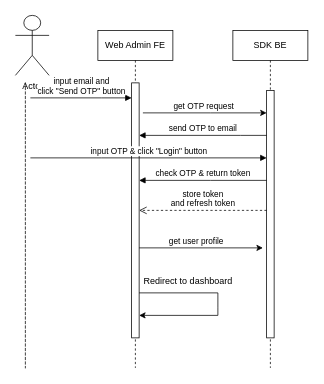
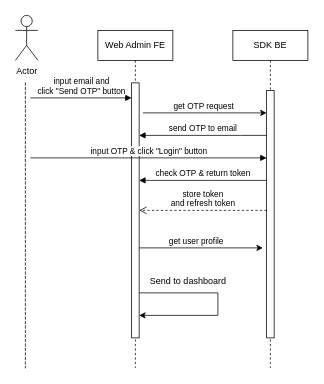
  <mxCell id="0" />
  <mxCell id="1" parent="0" />
  <mxCell id="2" value="Web Admin FE" style="shape=umlLifeline;perimeter=lifelinePerimeter;whiteSpace=wrap;html=1;container=0;dropTarget=0;collapsible=0;recursiveResize=0;outlineConnect=0;portConstraint=eastwest;newEdgeStyle={&quot;edgeStyle&quot;:&quot;elbowEdgeStyle&quot;,&quot;elbow&quot;:&quot;vertical&quot;,&quot;curved&quot;:0,&quot;rounded&quot;:0};" parent="1" vertex="1"><mxGeometry x="130" y="40" width="100" height="450" as="geometry" /></mxCell>
  <mxCell id="3" value="" style="html=1;points=[];perimeter=orthogonalPerimeter;outlineConnect=0;targetShapes=umlLifeline;portConstraint=eastwest;newEdgeStyle={&quot;edgeStyle&quot;:&quot;elbowEdgeStyle&quot;,&quot;elbow&quot;:&quot;vertical&quot;,&quot;curved&quot;:0,&quot;rounded&quot;:0};" parent="2" vertex="1"><mxGeometry x="45" y="70" width="10" height="340" as="geometry" /></mxCell>
  <mxCell id="4" value="" style="endArrow=classic;html=1;rounded=0;" edge="1" parent="2" source="3" target="3"><mxGeometry width="50" height="50" relative="1" as="geometry"><mxPoint x="60" y="350" as="sourcePoint" /><mxPoint x="60" y="380" as="targetPoint" /><Array as="points"><mxPoint x="160" y="350" /><mxPoint x="160" y="370" /><mxPoint x="160" y="380" /></Array></mxGeometry></mxCell>
  <mxCell id="5" value="SDK BE" style="shape=umlLifeline;perimeter=lifelinePerimeter;whiteSpace=wrap;html=1;container=0;dropTarget=0;collapsible=0;recursiveResize=0;outlineConnect=0;portConstraint=eastwest;newEdgeStyle={&quot;edgeStyle&quot;:&quot;elbowEdgeStyle&quot;,&quot;elbow&quot;:&quot;vertical&quot;,&quot;curved&quot;:0,&quot;rounded&quot;:0};" parent="1" vertex="1"><mxGeometry x="310" y="40" width="100" height="450" as="geometry" /></mxCell>
  <mxCell id="6" value="" style="html=1;points=[];perimeter=orthogonalPerimeter;outlineConnect=0;targetShapes=umlLifeline;portConstraint=eastwest;newEdgeStyle={&quot;edgeStyle&quot;:&quot;elbowEdgeStyle&quot;,&quot;elbow&quot;:&quot;vertical&quot;,&quot;curved&quot;:0,&quot;rounded&quot;:0};" parent="5" vertex="1"><mxGeometry x="45" y="80" width="10" height="330" as="geometry" /></mxCell>
  <mxCell id="7" value="store token &lt;br&gt;and refresh token" style="html=1;verticalAlign=bottom;endArrow=open;dashed=1;endSize=8;edgeStyle=elbowEdgeStyle;elbow=vertical;curved=0;rounded=0;" parent="1" source="6" target="3" edge="1"><mxGeometry relative="1" as="geometry"><mxPoint x="285" y="205" as="targetPoint" /><Array as="points"><mxPoint x="280" y="280" /></Array></mxGeometry></mxCell>
  <mxCell id="8" value="send OTP to email" style="html=1;verticalAlign=bottom;endArrow=block;edgeStyle=elbowEdgeStyle;elbow=vertical;curved=0;rounded=0;" parent="1" source="6" target="3" edge="1"><mxGeometry relative="1" as="geometry"><mxPoint x="265" y="160" as="sourcePoint" /><Array as="points"><mxPoint x="320" y="180" /><mxPoint x="250" y="170" /><mxPoint x="280" y="160" /></Array><mxPoint x="190" y="160" as="targetPoint" /></mxGeometry></mxCell>
- <mxCell id="9" value="Actor" style="shape=umlActor;verticalLabelPosition=bottom;verticalAlign=top;html=1;outlineConnect=0;" vertex="1" parent="1"><mxGeometry x="20" y="20" width="45" height="80" as="geometry" /></mxCell>
+ <mxCell id="9" value="Actor" style="shape=umlActor;verticalLabelPosition=bottom;verticalAlign=top;html=1;outlineConnect=0;" vertex="1" parent="1"><mxGeometry x="20" y="20" width="30" height="60" as="geometry" /></mxCell>
  <mxCell id="10" value="" style="shape=partialRectangle;fillColor=none;align=left;verticalAlign=middle;strokeColor=none;spacingLeft=34;rotatable=0;points=[[0,0.5],[1,0.5]];portConstraint=eastwest;dropTarget=0;" vertex="1" parent="1"><mxGeometry x="30" y="110" width="10" height="380" as="geometry" /></mxCell>
  <mxCell id="11" value="" style="shape=partialRectangle;top=0;left=0;bottom=0;fillColor=none;stokeWidth=1;dashed=1;align=left;verticalAlign=middle;spacingLeft=4;spacingRight=4;overflow=hidden;rotatable=0;points=[];portConstraint=eastwest;part=1;" vertex="1" connectable="0" parent="10"><mxGeometry width="3.333" height="380" as="geometry" /></mxCell>
  <mxCell id="12" value="input email and &lt;br&gt;click &quot;Send OTP&quot; button" style="html=1;verticalAlign=bottom;endArrow=block;edgeStyle=elbowEdgeStyle;elbow=horizontal;curved=0;rounded=0;" edge="1" parent="1" source="10" target="3"><mxGeometry relative="1" as="geometry"><mxPoint x="40" y="130" as="sourcePoint" /><Array as="points"><mxPoint x="135" y="130" /></Array><mxPoint x="350" y="130" as="targetPoint" /><mxPoint as="offset" /></mxGeometry></mxCell>
  <mxCell id="13" value="input OTP &amp;amp; click &quot;Login&quot; button" style="html=1;verticalAlign=bottom;endArrow=block;edgeStyle=elbowEdgeStyle;elbow=horizontal;curved=0;rounded=0;" edge="1" parent="1" source="10" target="6"><mxGeometry relative="1" as="geometry"><mxPoint x="50" y="210" as="sourcePoint" /><Array as="points"><mxPoint x="135" y="210" /></Array><mxPoint x="350" y="210" as="targetPoint" /><mxPoint as="offset" /></mxGeometry></mxCell>
  <mxCell id="14" value="check OTP &amp;amp; return token" style="html=1;verticalAlign=bottom;endArrow=block;edgeStyle=elbowEdgeStyle;elbow=vertical;curved=0;rounded=0;" edge="1" parent="1" target="3"><mxGeometry relative="1" as="geometry"><mxPoint x="355" y="240" as="sourcePoint" /><Array as="points"><mxPoint x="280" y="240" /></Array><mxPoint x="190" y="240" as="targetPoint" /></mxGeometry></mxCell>
  <mxCell id="15" value="" style="endArrow=classic;html=1;rounded=0;" edge="1" parent="1"><mxGeometry width="50" height="50" relative="1" as="geometry"><mxPoint x="185" y="330" as="sourcePoint" /><mxPoint x="350" y="330" as="targetPoint" /></mxGeometry></mxCell>
  <mxCell id="16" value="get user profile" style="edgeLabel;html=1;align=center;verticalAlign=middle;resizable=0;points=[];" vertex="1" connectable="0" parent="15"><mxGeometry x="-0.155" y="-1" relative="1" as="geometry"><mxPoint x="5" y="-11" as="offset" /></mxGeometry></mxCell>
- <mxCell id="17" value="Redirect to dashboard" style="text;html=1;align=center;verticalAlign=middle;resizable=0;points=[];autosize=1;strokeColor=none;fillColor=none;" vertex="1" parent="1"><mxGeometry x="180" y="360" width="140" height="30" as="geometry" /></mxCell>
+ <mxCell id="17" value="Send to dashboard" style="text;html=1;align=center;verticalAlign=middle;resizable=0;points=[];autosize=1;strokeColor=none;fillColor=none;" vertex="1" parent="1"><mxGeometry x="180" y="360" width="140" height="30" as="geometry" /></mxCell>
  <mxCell id="18" value="" style="endArrow=classic;html=1;rounded=0;" edge="1" parent="1" target="6"><mxGeometry width="50" height="50" relative="1" as="geometry"><mxPoint x="190" y="150" as="sourcePoint" /><mxPoint x="350" y="150" as="targetPoint" /><Array as="points"><mxPoint x="280" y="150" /></Array></mxGeometry></mxCell>
  <mxCell id="19" value="get OTP request" style="edgeLabel;html=1;align=center;verticalAlign=middle;resizable=0;points=[];" vertex="1" connectable="0" parent="18"><mxGeometry x="-0.124" relative="1" as="geometry"><mxPoint x="8" y="-10" as="offset" /></mxGeometry></mxCell>
